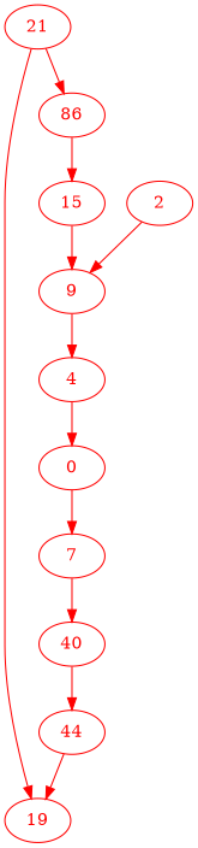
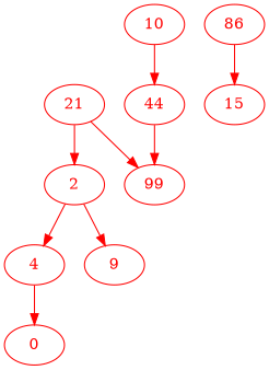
  digraph {
    node [color=red fontcolor=red]
    edge [color=red]
    0
-   7
-   10 [label=40]
+   10
    2
    4
    9
    n7 [label=44]
-   19
+   19 [label=99]
    n9 [label=15]
    n10 [label=86]
    21
-   0 -> 7
-   7 -> 10
    10 -> n7
-   9 -> 4
+   2 -> 4
    2 -> 9
    4 -> 0
    n7 -> 19
-   n9 -> 9
    n10 -> n9
    21 -> 19
-   21 -> n10
+   21 -> 2
  }
